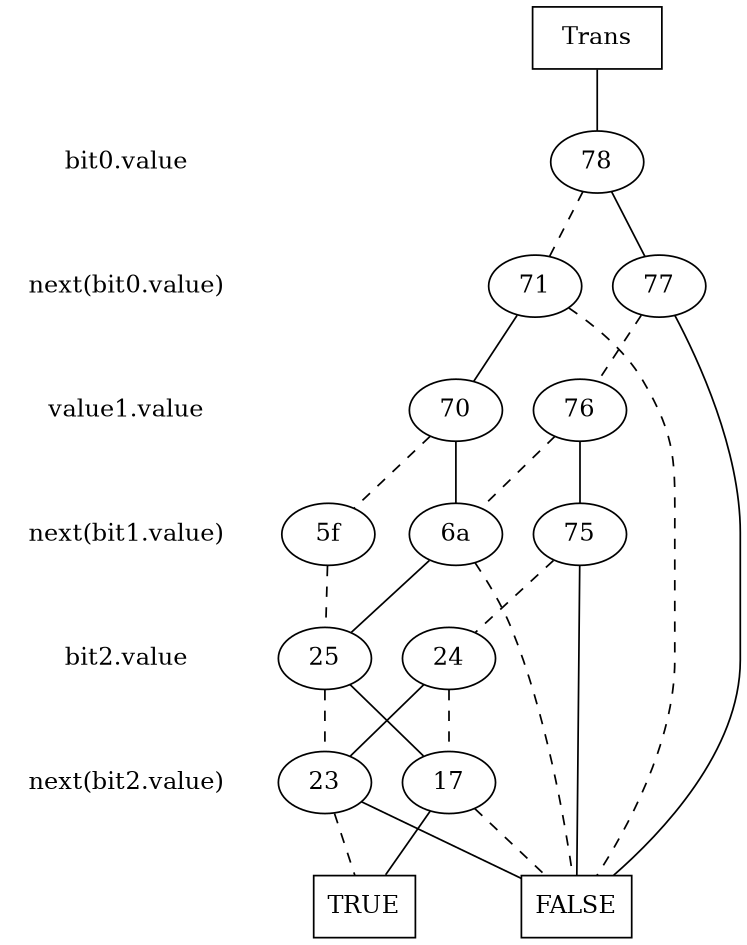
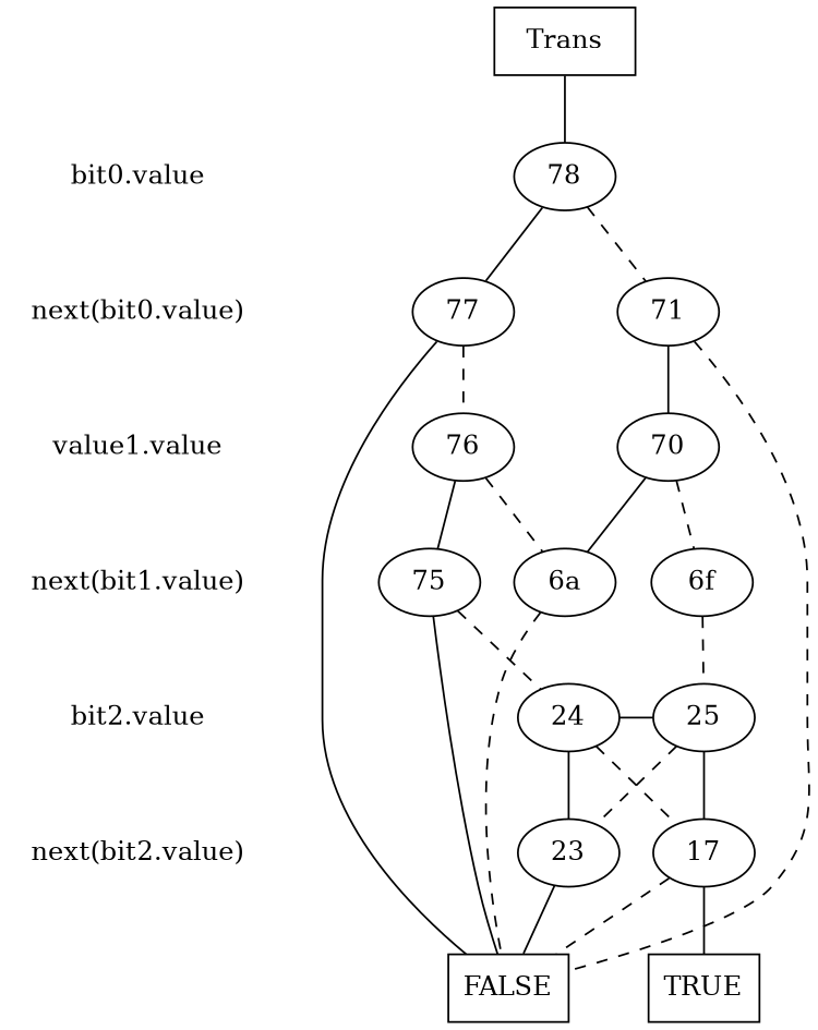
  digraph {
    edge [dir=none style=dashed]
    "CONST NODES" [shape=plaintext style=invis]
    " bit0.value " [shape=plaintext]
    " next(bit0.value) " [shape=plaintext]
    n4 [label="value1.value" shape=plaintext]
    " next(bit1.value) " [shape=plaintext]
    " bit2.value " [shape=plaintext]
    " next(bit2.value) " [shape=plaintext]
    "  Trans  " [shape=box]
    78
    71
    77
    70
    76
    "6a"
    75
-   "6f" [label="5f"]
+   "6f"
    25
    24
    17
    23
    n21 [label=TRUE shape=box]
    n22 [label=FALSE shape=box]
    subgraph sub_1 {
      "CONST NODES"
      " bit0.value "
      " next(bit0.value) "
      n4
      " next(bit1.value) "
      " bit2.value "
      " next(bit2.value) "
    }
    subgraph sub_2 {
      rank=same
      "  Trans  "
    }
    subgraph sub_3 {
      rank=same
      " bit0.value "
      78
    }
    subgraph sub_4 {
      rank=same
      " next(bit0.value) "
      71
      77
    }
    subgraph sub_5 {
      rank=same
      n4
      70
      76
    }
    subgraph sub_6 {
      rank=same
      " next(bit1.value) "
      "6a"
      75
      "6f"
    }
    subgraph sub_7 {
      rank=same
      " bit2.value "
      25
      24
    }
    subgraph sub_8 {
      rank=same
      " next(bit2.value) "
      17
      23
    }
    subgraph sub_9 {
      rank=same
      "CONST NODES"
      subgraph sub_10 {
        rank=same
        n21
        n22
      }
    }
    " bit0.value " -> " next(bit0.value) " [style=invis]
    " next(bit0.value) " -> n4 [style=invis]
    n4 -> " next(bit1.value) " [style=invis]
    " next(bit1.value) " -> " bit2.value " [style=invis]
    " bit2.value " -> " next(bit2.value) " [style=invis]
    " next(bit2.value) " -> "CONST NODES" [style=invis]
    "  Trans  " -> 78 [style=solid]
    78 -> 71
    78 -> 77 [style=""]
    71 -> 70 [style=""]
    71 -> n22
    77 -> 76
    77 -> n22 [style=""]
    70 -> "6a" [style=""]
    70 -> "6f"
    76 -> "6a"
    76 -> 75 [style=""]
-   "6a" -> 25 [style=""]
+   24 -> 25 [style=""]
    "6a" -> n22
    75 -> 24
    75 -> n22 [style=""]
    "6f" -> 25
    25 -> 17 [style=""]
    25 -> 23
    24 -> 17
    24 -> 23 [style=""]
    17 -> n21 [style=""]
    17 -> n22
-   23 -> n21
    23 -> n22 [style=""]
  }
